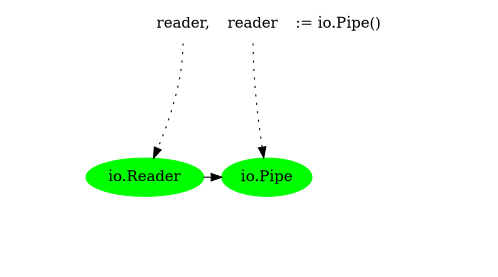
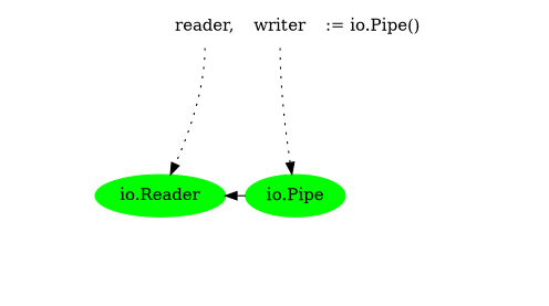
  digraph {
    fontname="DejaVu Serif"
    rankdir=TB
    node [fontname="DejaVu Serif" style=invis]
    edge [fontname="DejaVu Serif" style=invis]
    level1 [shape=plaintext splines=false]
-   n2 [color=white label="<l1>reader,|<l2>reader | := io.Pipe()" shape=record style=unfilled]
+   n2 [color=white label="<l1>reader,|<l2>writer | := io.Pipe()" shape=record style=unfilled]
    level3 [shape=plaintext splines=false]
    n4 [color=green label="io.Pipe" style=filled]
    n5 [color=green label="io.Reader" style=filled]
    invis
    level2 [shape=plaintext splines=false]
    level4 [shape=plaintext splines=false]
    align3
    align1
    align2
    subgraph sub_1 {
      rank=same
      level1
      n2
    }
    subgraph sub_2 {
      rank=same
      level3
      n4
      n5
      invis
    }
    subgraph sub_3 {
      color=white
      shape=plaintext
      style=invis
      level1
      level3
      level2
      level4
    }
    subgraph cluster_4 {
      color=white
      style=filled
    }
    subgraph cluster_5 {
      ordering=out
    }
    level1 -> level2
    n2 -> n4 [style=dotted tailport=l2]
    n2 -> n5 [style=dotted tailport=l1]
    level3 -> level4
-   n5 -> n4 [constraint=false style=""]
+   n4 -> n5 [constraint=false style=""]
    n4 -> align3
    n5 -> align1
    level2 -> level3
  }
